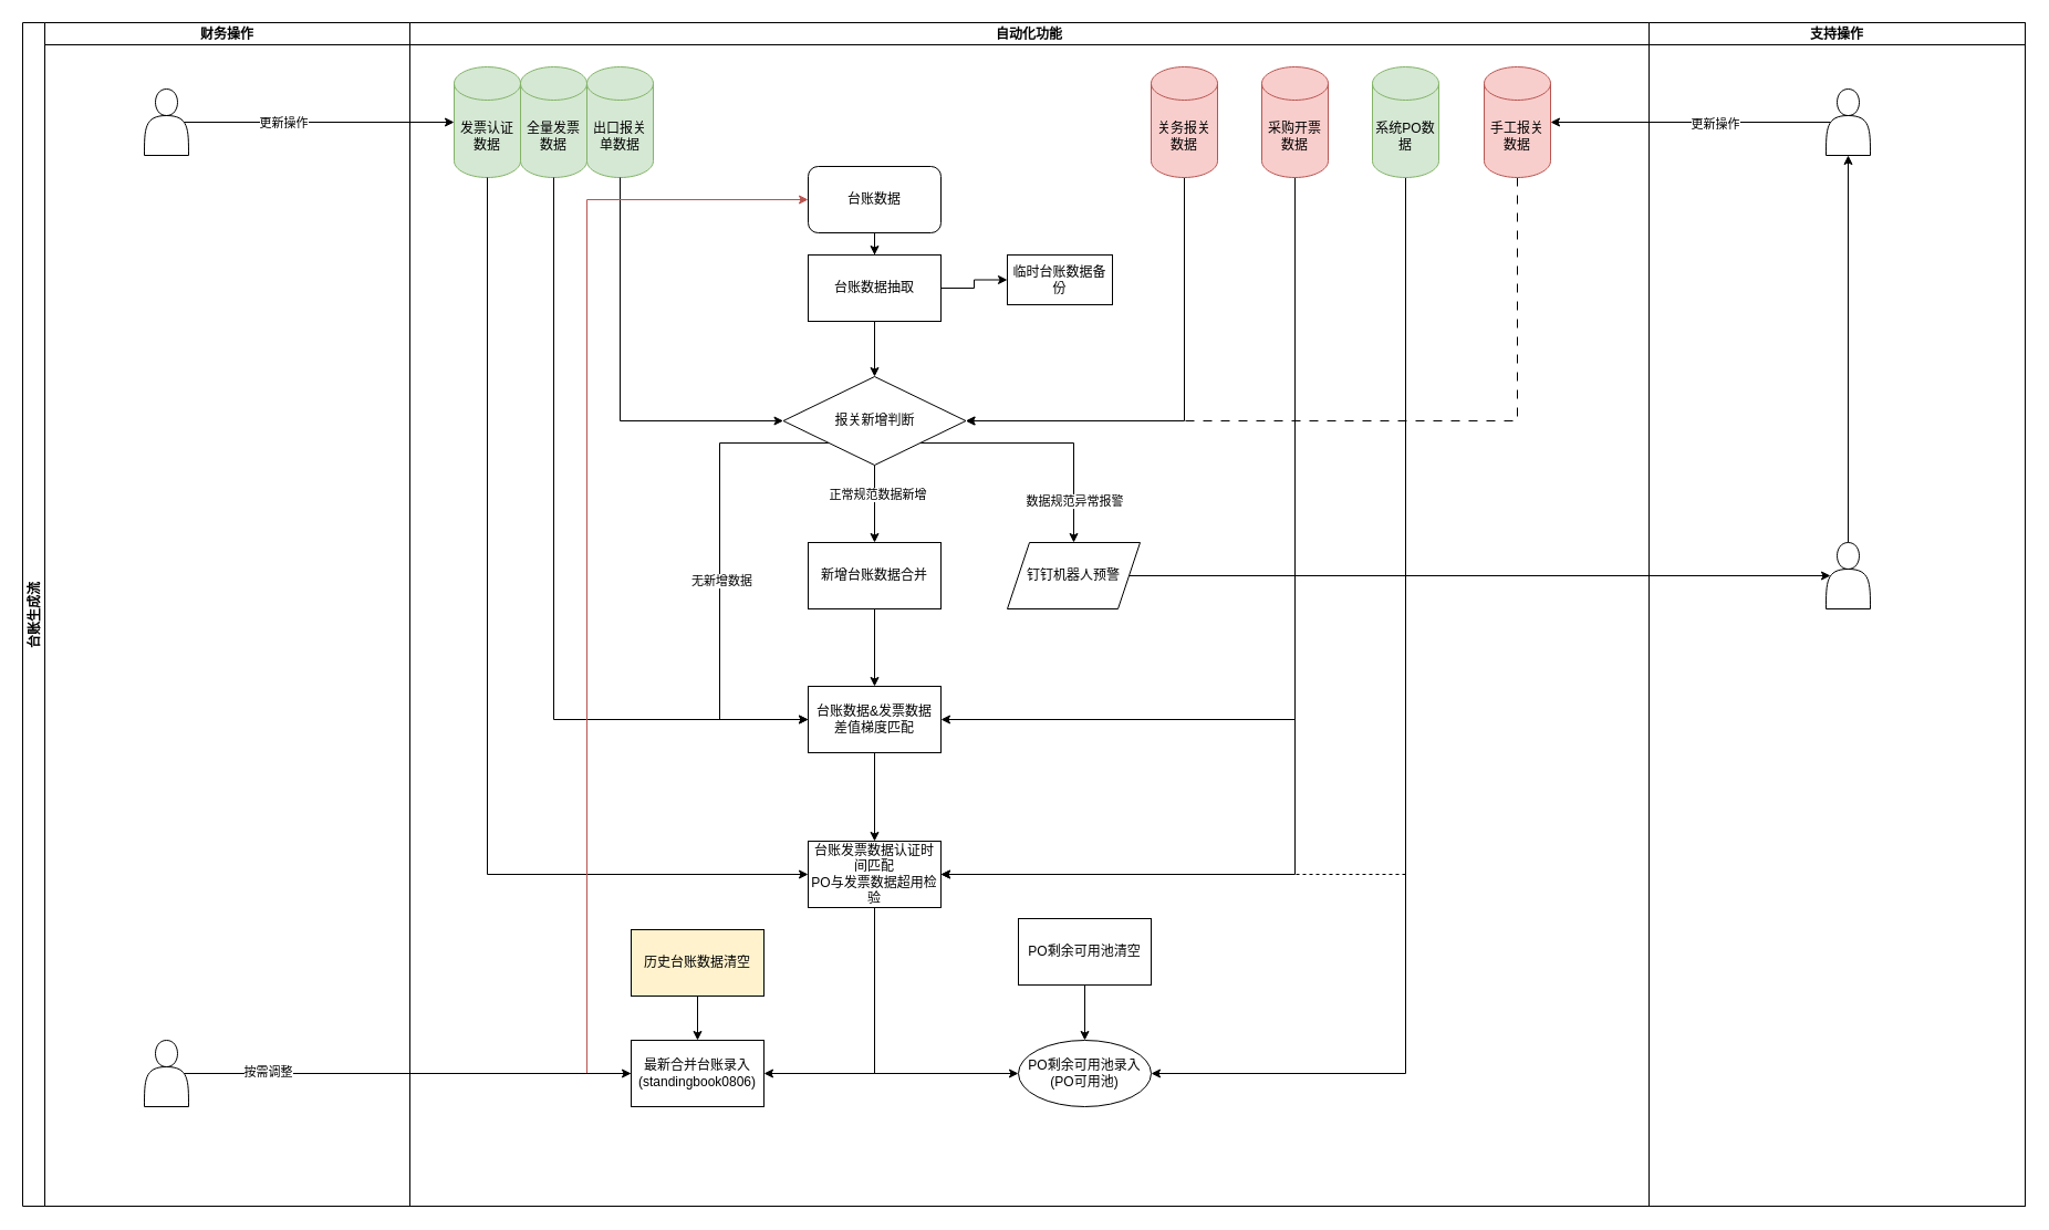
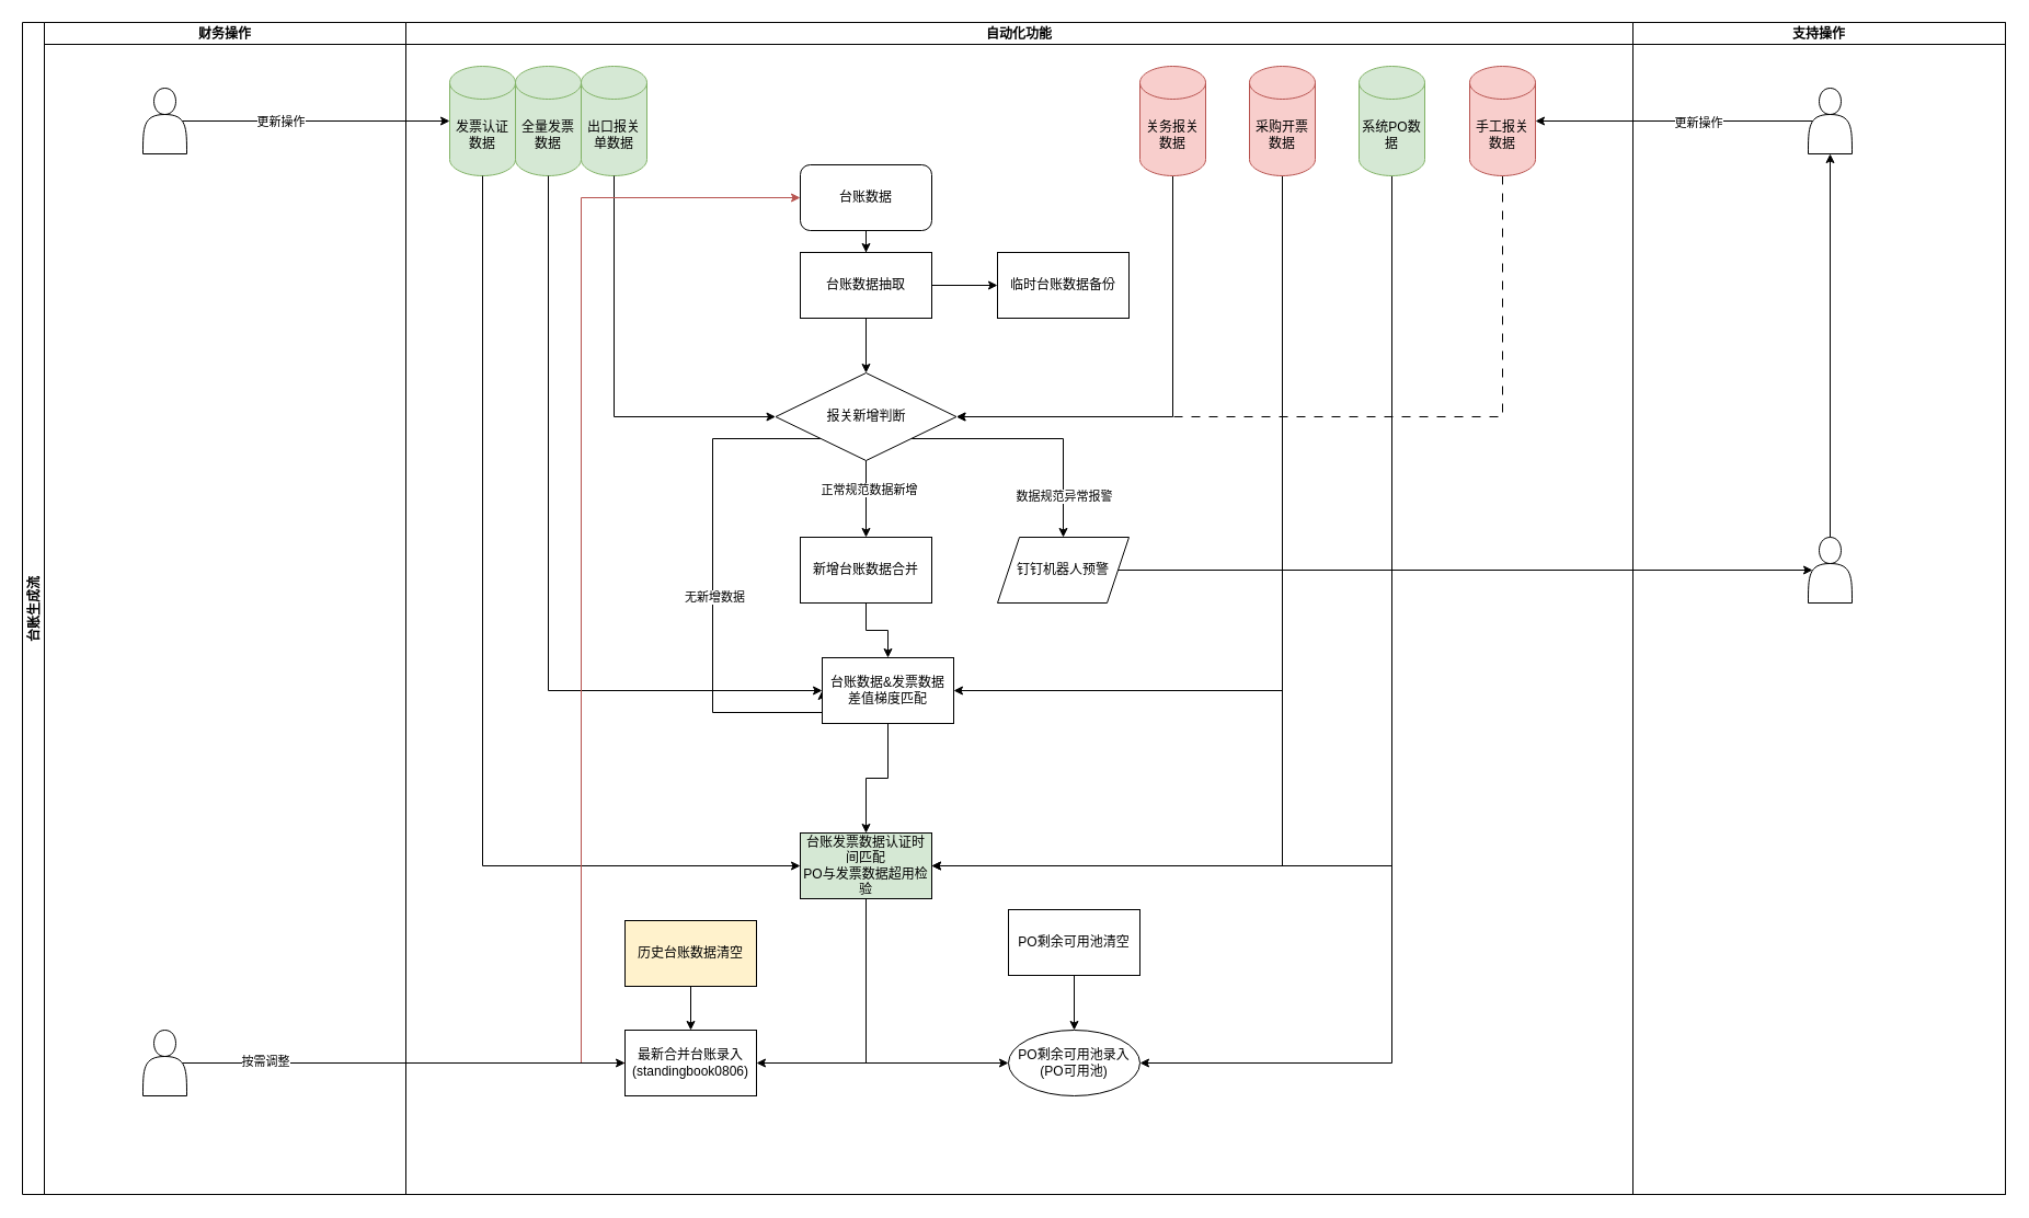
  <mxCell id="0" />
  <mxCell id="1" parent="0" />
  <mxCell id="2" value="台账生成流" style="swimlane;childLayout=stackLayout;resizeParent=1;resizeParentMax=0;startSize=20;horizontal=0;horizontalStack=1;" vertex="1" parent="1"><mxGeometry x="20" y="20" width="1810" height="1070" as="geometry"><mxRectangle x="10" y="300" width="40" height="50" as="alternateBounds" /></mxGeometry></mxCell>
  <mxCell id="3" value="财务操作" style="swimlane;startSize=20;" vertex="1" parent="2"><mxGeometry x="20" width="330" height="1070" as="geometry" /></mxCell>
  <mxCell id="4" value="" style="shape=actor;whiteSpace=wrap;html=1;" vertex="1" parent="3"><mxGeometry x="90" y="60" width="40" height="60" as="geometry" /></mxCell>
  <mxCell id="5" value="" style="shape=actor;whiteSpace=wrap;html=1;" vertex="1" parent="3"><mxGeometry x="90" y="920" width="40" height="60" as="geometry" /></mxCell>
  <mxCell id="6" value="自动化功能" style="swimlane;startSize=20;" vertex="1" parent="2"><mxGeometry x="350" width="1120" height="1070" as="geometry" /></mxCell>
  <mxCell id="7" style="edgeStyle=orthogonalEdgeStyle;rounded=0;orthogonalLoop=1;jettySize=auto;html=1;exitX=0.5;exitY=1;exitDx=0;exitDy=0;exitPerimeter=0;entryX=1;entryY=0.5;entryDx=0;entryDy=0;" edge="1" parent="6" source="8" target="24"><mxGeometry relative="1" as="geometry" /></mxCell>
  <mxCell id="8" value="关务报关数据" style="shape=cylinder3;whiteSpace=wrap;html=1;boundedLbl=1;backgroundOutline=1;size=15;fillColor=#f8cecc;strokeColor=#b85450;" vertex="1" parent="6"><mxGeometry x="670" y="40" width="60" height="100" as="geometry" /></mxCell>
  <mxCell id="9" style="edgeStyle=orthogonalEdgeStyle;rounded=0;orthogonalLoop=1;jettySize=auto;html=1;exitX=0.5;exitY=1;exitDx=0;exitDy=0;exitPerimeter=0;entryX=1;entryY=0.5;entryDx=0;entryDy=0;" edge="1" parent="6" source="11" target="34"><mxGeometry relative="1" as="geometry" /></mxCell>
  <mxCell id="10" style="edgeStyle=orthogonalEdgeStyle;rounded=0;orthogonalLoop=1;jettySize=auto;html=1;exitX=0.5;exitY=1;exitDx=0;exitDy=0;exitPerimeter=0;entryX=1;entryY=0.5;entryDx=0;entryDy=0;" edge="1" parent="6" source="11" target="39"><mxGeometry relative="1" as="geometry" /></mxCell>
  <mxCell id="11" value="采购开票数据" style="shape=cylinder3;whiteSpace=wrap;html=1;boundedLbl=1;backgroundOutline=1;size=15;fillColor=#f8cecc;strokeColor=#b85450;" vertex="1" parent="6"><mxGeometry x="770" y="40" width="60" height="100" as="geometry" /></mxCell>
  <mxCell id="12" value="" style="edgeStyle=orthogonalEdgeStyle;rounded=0;orthogonalLoop=1;jettySize=auto;html=1;entryX=0.5;entryY=0;entryDx=0;entryDy=0;" edge="1" parent="6" source="13" target="30"><mxGeometry relative="1" as="geometry"><mxPoint x="355" y="160" as="targetPoint" /></mxGeometry></mxCell>
  <mxCell id="13" value="台账数据" style="rounded=1;whiteSpace=wrap;html=1;" vertex="1" parent="6"><mxGeometry x="360" y="130" width="120" height="60" as="geometry" /></mxCell>
  <mxCell id="14" value="" style="group" vertex="1" connectable="0" parent="6"><mxGeometry x="40" y="40" width="180" height="100" as="geometry" /></mxCell>
  <mxCell id="15" value="发票认证数据" style="shape=cylinder3;whiteSpace=wrap;html=1;boundedLbl=1;backgroundOutline=1;size=15;fillColor=#d5e8d4;strokeColor=#82b366;" vertex="1" parent="14"><mxGeometry width="60" height="100" as="geometry" /></mxCell>
  <mxCell id="16" value="全量发票数据" style="shape=cylinder3;whiteSpace=wrap;html=1;boundedLbl=1;backgroundOutline=1;size=15;fillColor=#d5e8d4;strokeColor=#82b366;" vertex="1" parent="14"><mxGeometry x="60" width="60" height="100" as="geometry" /></mxCell>
  <mxCell id="17" value="出口报关单数据" style="shape=cylinder3;whiteSpace=wrap;html=1;boundedLbl=1;backgroundOutline=1;size=15;fillColor=#d5e8d4;strokeColor=#82b366;" vertex="1" parent="14"><mxGeometry x="120" width="60" height="100" as="geometry" /></mxCell>
  <mxCell id="18" value="" style="edgeStyle=orthogonalEdgeStyle;rounded=0;orthogonalLoop=1;jettySize=auto;html=1;" edge="1" parent="6" source="24" target="27"><mxGeometry relative="1" as="geometry" /></mxCell>
  <mxCell id="19" value="正常规范数据新增" style="edgeLabel;html=1;align=center;verticalAlign=middle;resizable=0;points=[];" vertex="1" connectable="0" parent="18"><mxGeometry x="-0.253" y="2" relative="1" as="geometry"><mxPoint as="offset" /></mxGeometry></mxCell>
  <mxCell id="20" style="edgeStyle=orthogonalEdgeStyle;rounded=0;orthogonalLoop=1;jettySize=auto;html=1;exitX=1;exitY=1;exitDx=0;exitDy=0;entryX=0.5;entryY=0;entryDx=0;entryDy=0;" edge="1" parent="6" source="24" target="32"><mxGeometry relative="1" as="geometry"><mxPoint x="600" y="385" as="targetPoint" /></mxGeometry></mxCell>
  <mxCell id="21" value="数据规范异常报警" style="edgeLabel;html=1;align=center;verticalAlign=middle;resizable=0;points=[];" vertex="1" connectable="0" parent="20"><mxGeometry x="0.778" relative="1" as="geometry"><mxPoint y="-12" as="offset" /></mxGeometry></mxCell>
  <mxCell id="22" style="edgeStyle=orthogonalEdgeStyle;rounded=0;orthogonalLoop=1;jettySize=auto;html=1;exitX=0;exitY=1;exitDx=0;exitDy=0;entryX=0;entryY=0.5;entryDx=0;entryDy=0;" edge="1" parent="6" source="24" target="34"><mxGeometry relative="1" as="geometry"><Array as="points"><mxPoint x="280" y="380" /><mxPoint x="280" y="630" /></Array></mxGeometry></mxCell>
  <mxCell id="23" value="无新增数据" style="edgeLabel;html=1;align=center;verticalAlign=middle;resizable=0;points=[];" vertex="1" connectable="0" parent="22"><mxGeometry x="0.043" y="1" relative="1" as="geometry"><mxPoint y="-1" as="offset" /></mxGeometry></mxCell>
  <mxCell id="24" value="报关新增判断" style="rhombus;whiteSpace=wrap;html=1;" vertex="1" parent="6"><mxGeometry x="337.5" y="320" width="165" height="80" as="geometry" /></mxCell>
  <mxCell id="25" style="edgeStyle=orthogonalEdgeStyle;rounded=0;orthogonalLoop=1;jettySize=auto;html=1;exitX=0.5;exitY=1;exitDx=0;exitDy=0;exitPerimeter=0;entryX=0;entryY=0.5;entryDx=0;entryDy=0;" edge="1" parent="6" source="17" target="24"><mxGeometry relative="1" as="geometry" /></mxCell>
  <mxCell id="26" value="" style="edgeStyle=orthogonalEdgeStyle;rounded=0;orthogonalLoop=1;jettySize=auto;html=1;" edge="1" parent="6" source="27" target="34"><mxGeometry relative="1" as="geometry" /></mxCell>
  <mxCell id="27" value="新增台账数据合并" style="whiteSpace=wrap;html=1;" vertex="1" parent="6"><mxGeometry x="360" y="470" width="120" height="60" as="geometry" /></mxCell>
  <mxCell id="28" value="" style="edgeStyle=orthogonalEdgeStyle;rounded=0;orthogonalLoop=1;jettySize=auto;html=1;" edge="1" parent="6" source="30" target="24"><mxGeometry relative="1" as="geometry" /></mxCell>
  <mxCell id="29" value="" style="edgeStyle=orthogonalEdgeStyle;rounded=0;orthogonalLoop=1;jettySize=auto;html=1;" edge="1" parent="6" source="30" target="31"><mxGeometry relative="1" as="geometry" /></mxCell>
  <mxCell id="30" value="台账数据抽取" style="rounded=0;whiteSpace=wrap;html=1;" vertex="1" parent="6"><mxGeometry x="360" y="210" width="120" height="60" as="geometry" /></mxCell>
- <mxCell id="31" value="临时台账数据备份" style="whiteSpace=wrap;html=1;rounded=0;" vertex="1" parent="6"><mxGeometry x="540" y="210" width="95" height="45" as="geometry" /></mxCell>
+ <mxCell id="31" value="临时台账数据备份" style="whiteSpace=wrap;html=1;rounded=0;" vertex="1" parent="6"><mxGeometry x="540" y="210" width="120" height="60" as="geometry" /></mxCell>
  <mxCell id="32" value="钉钉机器人预警" style="shape=parallelogram;perimeter=parallelogramPerimeter;whiteSpace=wrap;html=1;fixedSize=1;" vertex="1" parent="6"><mxGeometry x="540" y="470" width="120" height="60" as="geometry" /></mxCell>
  <mxCell id="33" value="" style="edgeStyle=orthogonalEdgeStyle;rounded=0;orthogonalLoop=1;jettySize=auto;html=1;" edge="1" parent="6" source="34" target="39"><mxGeometry relative="1" as="geometry" /></mxCell>
- <mxCell id="34" value="台账数据&amp;amp;发票数据&lt;br&gt;差值梯度匹配" style="whiteSpace=wrap;html=1;" vertex="1" parent="6"><mxGeometry x="360" y="600" width="120" height="60" as="geometry" /></mxCell>
+ <mxCell id="34" value="台账数据&amp;amp;发票数据&lt;br&gt;差值梯度匹配" style="whiteSpace=wrap;html=1;" vertex="1" parent="6"><mxGeometry x="380" y="580" width="120" height="60" as="geometry" /></mxCell>
  <mxCell id="35" style="edgeStyle=orthogonalEdgeStyle;rounded=0;orthogonalLoop=1;jettySize=auto;html=1;exitX=0.5;exitY=1;exitDx=0;exitDy=0;exitPerimeter=0;entryX=1;entryY=0.5;entryDx=0;entryDy=0;dashed=1;dashPattern=8 8;" edge="1" parent="6" source="36" target="24"><mxGeometry relative="1" as="geometry" /></mxCell>
  <mxCell id="36" value="手工报关数据" style="shape=cylinder3;whiteSpace=wrap;html=1;boundedLbl=1;backgroundOutline=1;size=15;fillColor=#f8cecc;strokeColor=#b85450;" vertex="1" parent="6"><mxGeometry x="971" y="40" width="60" height="100" as="geometry" /></mxCell>
  <mxCell id="37" style="edgeStyle=orthogonalEdgeStyle;rounded=0;orthogonalLoop=1;jettySize=auto;html=1;exitX=0.5;exitY=1;exitDx=0;exitDy=0;entryX=0;entryY=0.5;entryDx=0;entryDy=0;" edge="1" parent="6" source="39" target="45"><mxGeometry relative="1" as="geometry" /></mxCell>
  <mxCell id="38" style="edgeStyle=orthogonalEdgeStyle;rounded=0;orthogonalLoop=1;jettySize=auto;html=1;exitX=0.5;exitY=1;exitDx=0;exitDy=0;entryX=1;entryY=0.5;entryDx=0;entryDy=0;" edge="1" parent="6" source="39" target="51"><mxGeometry relative="1" as="geometry" /></mxCell>
- <mxCell id="39" value="台账发票数据认证时间匹配&lt;br&gt;PO与发票数据超用检验" style="whiteSpace=wrap;html=1;" vertex="1" parent="6"><mxGeometry x="360" y="740" width="120" height="60" as="geometry" /></mxCell>
+ <mxCell id="39" value="台账发票数据认证时间匹配&lt;br&gt;PO与发票数据超用检验" style="whiteSpace=wrap;html=1;fillColor=#d5e8d4;" vertex="1" parent="6"><mxGeometry x="360" y="740" width="120" height="60" as="geometry" /></mxCell>
  <mxCell id="40" style="edgeStyle=orthogonalEdgeStyle;rounded=0;orthogonalLoop=1;jettySize=auto;html=1;exitX=0.5;exitY=1;exitDx=0;exitDy=0;exitPerimeter=0;entryX=0;entryY=0.5;entryDx=0;entryDy=0;" edge="1" parent="6" source="16" target="34"><mxGeometry relative="1" as="geometry" /></mxCell>
  <mxCell id="41" style="edgeStyle=orthogonalEdgeStyle;rounded=0;orthogonalLoop=1;jettySize=auto;html=1;exitX=0.5;exitY=1;exitDx=0;exitDy=0;exitPerimeter=0;entryX=0;entryY=0.5;entryDx=0;entryDy=0;" edge="1" parent="6" source="15" target="39"><mxGeometry relative="1" as="geometry" /></mxCell>
- <mxCell id="42" style="edgeStyle=orthogonalEdgeStyle;rounded=0;orthogonalLoop=1;jettySize=auto;html=1;exitX=0.5;exitY=1;exitDx=0;exitDy=0;exitPerimeter=0;entryX=1;entryY=0.5;entryDx=0;entryDy=0;dashed=1;" edge="1" parent="6" source="44" target="39"><mxGeometry relative="1" as="geometry" /></mxCell>
+ <mxCell id="42" style="edgeStyle=orthogonalEdgeStyle;rounded=0;orthogonalLoop=1;jettySize=auto;html=1;exitX=0.5;exitY=1;exitDx=0;exitDy=0;exitPerimeter=0;entryX=1;entryY=0.5;entryDx=0;entryDy=0;" edge="1" parent="6" source="44" target="39"><mxGeometry relative="1" as="geometry" /></mxCell>
  <mxCell id="43" style="edgeStyle=orthogonalEdgeStyle;rounded=0;orthogonalLoop=1;jettySize=auto;html=1;exitX=0.5;exitY=1;exitDx=0;exitDy=0;exitPerimeter=0;entryX=1;entryY=0.5;entryDx=0;entryDy=0;" edge="1" parent="6" source="44" target="45"><mxGeometry relative="1" as="geometry" /></mxCell>
  <mxCell id="44" value="系统PO数据" style="shape=cylinder3;whiteSpace=wrap;html=1;boundedLbl=1;backgroundOutline=1;size=15;fillColor=#d5e8d4;strokeColor=#82b366;" vertex="1" parent="6"><mxGeometry x="870" y="40" width="60" height="100" as="geometry" /></mxCell>
  <mxCell id="45" value="PO剩余可用池录入&lt;br&gt;(PO可用池)" style="ellipse;whiteSpace=wrap;html=1;" vertex="1" parent="6"><mxGeometry x="550" y="920" width="120" height="60" as="geometry" /></mxCell>
  <mxCell id="46" value="" style="edgeStyle=orthogonalEdgeStyle;rounded=0;orthogonalLoop=1;jettySize=auto;html=1;" edge="1" parent="6" source="47" target="45"><mxGeometry relative="1" as="geometry" /></mxCell>
  <mxCell id="47" value="PO剩余可用池清空" style="rounded=0;whiteSpace=wrap;html=1;" vertex="1" parent="6"><mxGeometry x="550" y="810" width="120" height="60" as="geometry" /></mxCell>
  <mxCell id="48" value="" style="edgeStyle=orthogonalEdgeStyle;rounded=0;orthogonalLoop=1;jettySize=auto;html=1;" edge="1" parent="6" source="49" target="51"><mxGeometry relative="1" as="geometry" /></mxCell>
  <mxCell id="49" value="历史台账数据清空" style="rounded=0;whiteSpace=wrap;html=1;fillColor=#fff2cc;" vertex="1" parent="6"><mxGeometry x="200" y="820" width="120" height="60" as="geometry" /></mxCell>
  <mxCell id="50" style="edgeStyle=orthogonalEdgeStyle;rounded=0;orthogonalLoop=1;jettySize=auto;html=1;exitX=0;exitY=0.5;exitDx=0;exitDy=0;entryX=0;entryY=0.5;entryDx=0;entryDy=0;fillColor=#f8cecc;strokeColor=#b85450;" edge="1" parent="6" source="51" target="13"><mxGeometry relative="1" as="geometry"><Array as="points"><mxPoint x="160" y="950" /><mxPoint x="160" y="160" /></Array></mxGeometry></mxCell>
  <mxCell id="51" value="最新合并台账录入&lt;br&gt;(standingbook0806)" style="rounded=0;whiteSpace=wrap;html=1;" vertex="1" parent="6"><mxGeometry x="200" y="920" width="120" height="60" as="geometry" /></mxCell>
  <mxCell id="52" value="支持操作" style="swimlane;startSize=20;" vertex="1" parent="2"><mxGeometry x="1470" width="340" height="1070" as="geometry" /></mxCell>
  <mxCell id="53" value="" style="shape=actor;whiteSpace=wrap;html=1;" vertex="1" parent="52"><mxGeometry x="160" y="60" width="40" height="60" as="geometry" /></mxCell>
  <mxCell id="54" style="edgeStyle=orthogonalEdgeStyle;rounded=0;orthogonalLoop=1;jettySize=auto;html=1;exitX=0.5;exitY=0;exitDx=0;exitDy=0;entryX=0.5;entryY=1;entryDx=0;entryDy=0;" edge="1" parent="52" source="55" target="53"><mxGeometry relative="1" as="geometry" /></mxCell>
  <mxCell id="55" value="" style="shape=actor;whiteSpace=wrap;html=1;" vertex="1" parent="52"><mxGeometry x="160" y="470" width="40" height="60" as="geometry" /></mxCell>
  <mxCell id="56" style="edgeStyle=orthogonalEdgeStyle;rounded=0;orthogonalLoop=1;jettySize=auto;html=1;exitX=0.9;exitY=0.5;exitDx=0;exitDy=0;exitPerimeter=0;" edge="1" parent="2" source="4" target="15"><mxGeometry relative="1" as="geometry" /></mxCell>
  <mxCell id="57" value="更新操作" style="edgeLabel;html=1;align=center;verticalAlign=middle;resizable=0;points=[];" vertex="1" connectable="0" parent="56"><mxGeometry x="-0.27" relative="1" as="geometry"><mxPoint as="offset" /></mxGeometry></mxCell>
  <mxCell id="58" style="edgeStyle=orthogonalEdgeStyle;rounded=0;orthogonalLoop=1;jettySize=auto;html=1;exitX=0.1;exitY=0.5;exitDx=0;exitDy=0;exitPerimeter=0;entryX=1;entryY=0.5;entryDx=0;entryDy=0;entryPerimeter=0;" edge="1" parent="2" source="53" target="36"><mxGeometry relative="1" as="geometry" /></mxCell>
  <mxCell id="59" value="更新操作" style="edgeLabel;html=1;align=center;verticalAlign=middle;resizable=0;points=[];" vertex="1" connectable="0" parent="58"><mxGeometry x="-0.18" y="1" relative="1" as="geometry"><mxPoint x="-1" as="offset" /></mxGeometry></mxCell>
  <mxCell id="60" style="edgeStyle=orthogonalEdgeStyle;rounded=0;orthogonalLoop=1;jettySize=auto;html=1;exitX=0.9;exitY=0.5;exitDx=0;exitDy=0;exitPerimeter=0;entryX=0;entryY=0.5;entryDx=0;entryDy=0;" edge="1" parent="2" source="5" target="51"><mxGeometry relative="1" as="geometry" /></mxCell>
  <mxCell id="61" value="按需调整" style="edgeLabel;html=1;align=center;verticalAlign=middle;resizable=0;points=[];" vertex="1" connectable="0" parent="60"><mxGeometry x="-0.627" y="2" relative="1" as="geometry"><mxPoint as="offset" /></mxGeometry></mxCell>
  <mxCell id="62" style="edgeStyle=orthogonalEdgeStyle;rounded=0;orthogonalLoop=1;jettySize=auto;html=1;exitX=1;exitY=0.5;exitDx=0;exitDy=0;entryX=0.1;entryY=0.5;entryDx=0;entryDy=0;entryPerimeter=0;" edge="1" parent="2" source="32" target="55"><mxGeometry relative="1" as="geometry" /></mxCell>
